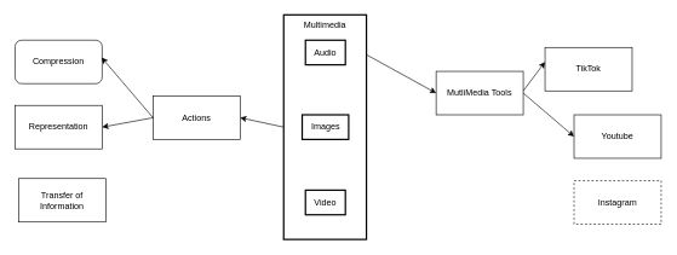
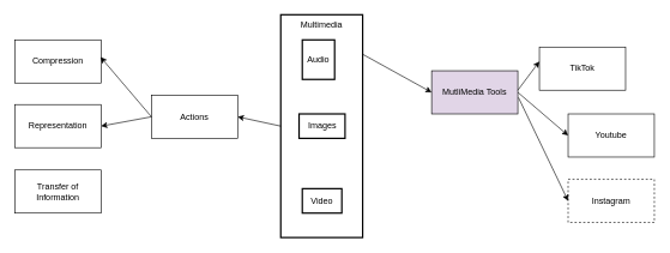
  <mxCell id="0" />
  <mxCell id="1" parent="0" />
  <mxCell id="2" value="Multimedia" style="whiteSpace=wrap;strokeWidth=2;verticalAlign=top;" parent="1" vertex="1"><mxGeometry y="20" width="114" height="310" as="geometry" x="390" /></mxCell>
- <mxCell id="3" value="Audio" style="whiteSpace=wrap;strokeWidth=2;" parent="1" vertex="1"><mxGeometry x="420" y="55" width="55" height="34" as="geometry" /></mxCell>
+ <mxCell id="3" value="Audio" style="whiteSpace=wrap;strokeWidth=2;" parent="1" vertex="1"><mxGeometry x="420" y="55" width="45" height="55" as="geometry" /></mxCell>
  <mxCell id="4" value="Video" style="whiteSpace=wrap;strokeWidth=2;" parent="1" vertex="1"><mxGeometry x="420" y="262" width="55" height="34" as="geometry" /></mxCell>
  <mxCell id="5" value="Images" style="whiteSpace=wrap;strokeWidth=2;" parent="1" vertex="1"><mxGeometry x="415.5" y="158" width="64" height="34" as="geometry" /></mxCell>
- <mxCell id="6" value="MutliMedia Tools" style="rounded=0;whiteSpace=wrap;html=1;" vertex="1" parent="1"><mxGeometry x="600" y="98" width="120" height="60" as="geometry" /></mxCell>
+ <mxCell id="6" value="MutliMedia Tools" style="rounded=0;whiteSpace=wrap;html=1;fillColor=#e1d5e7;" vertex="1" parent="1"><mxGeometry x="600" y="98" width="120" height="60" as="geometry" /></mxCell>
  <mxCell id="7" value="" style="endArrow=classic;html=1;rounded=0;entryX=0;entryY=0.5;entryDx=0;entryDy=0;" edge="1" parent="1" target="6"><mxGeometry width="50" height="50" relative="1" as="geometry"><mxPoint x="504" y="75" as="sourcePoint" /><mxPoint x="554" y="25" as="targetPoint" /></mxGeometry></mxCell>
  <mxCell id="8" value="Youtube" style="rounded=0;whiteSpace=wrap;html=1;" vertex="1" parent="1"><mxGeometry x="790" y="158" width="120" height="60" as="geometry" /></mxCell>
  <mxCell id="9" value="TikTok" style="rounded=0;whiteSpace=wrap;html=1;" vertex="1" parent="1"><mxGeometry x="750" y="65" width="120" height="60" as="geometry" /></mxCell>
  <mxCell id="10" value="Instagram" style="rounded=0;whiteSpace=wrap;html=1;dashed=1;" vertex="1" parent="1"><mxGeometry x="790" y="249" width="120" height="60" as="geometry" /></mxCell>
  <mxCell id="11" value="" style="endArrow=classic;html=1;rounded=0;entryX=0;entryY=0.333;entryDx=0;entryDy=0;entryPerimeter=0;" edge="1" parent="1" target="9"><mxGeometry width="50" height="50" relative="1" as="geometry"><mxPoint x="720" y="125" as="sourcePoint" /><mxPoint x="770" y="75" as="targetPoint" /></mxGeometry></mxCell>
  <mxCell id="12" value="" style="endArrow=classic;html=1;rounded=0;entryX=0;entryY=0.5;entryDx=0;entryDy=0;exitX=1;exitY=0.5;exitDx=0;exitDy=0;" edge="1" parent="1" source="6" target="8"><mxGeometry width="50" height="50" relative="1" as="geometry"><mxPoint x="750" y="235" as="sourcePoint" /><mxPoint x="800" y="185" as="targetPoint" /></mxGeometry></mxCell>
+ <mxCell id="13" value="" style="endArrow=classic;html=1;rounded=0;exitX=1.007;exitY=0.619;exitDx=0;exitDy=0;exitPerimeter=0;entryX=0;entryY=0.5;entryDx=0;entryDy=0;" edge="1" parent="1" source="6" target="10"><mxGeometry width="50" height="50" relative="1" as="geometry"><mxPoint x="750" y="235" as="sourcePoint" /><mxPoint x="800" y="185" as="targetPoint" /></mxGeometry></mxCell>
  <mxCell id="14" value="Actions" style="rounded=0;whiteSpace=wrap;html=1;" vertex="1" parent="1"><mxGeometry x="210" y="132" width="120" height="60" as="geometry" /></mxCell>
  <mxCell id="15" value="" style="endArrow=classic;html=1;rounded=0;entryX=1;entryY=0.5;entryDx=0;entryDy=0;" edge="1" parent="1" target="14"><mxGeometry width="50" height="50" relative="1" as="geometry"><mxPoint y="175" as="sourcePoint" x="390" /><mxPoint x="440" y="125" as="targetPoint" /></mxGeometry></mxCell>
- <mxCell id="16" value="Compression" style="whiteSpace=wrap;html=1;rounded=1;" vertex="1" parent="1"><mxGeometry x="20" y="55" width="120" height="60" as="geometry" /></mxCell>
+ <mxCell id="16" value="Compression" style="rounded=0;whiteSpace=wrap;html=1;" vertex="1" parent="1"><mxGeometry x="20" y="55" width="120" height="60" as="geometry" /></mxCell>
  <mxCell id="17" value="Representation" style="rounded=0;whiteSpace=wrap;html=1;" vertex="1" parent="1"><mxGeometry x="20" y="145" width="120" height="60" as="geometry" /></mxCell>
- <mxCell id="18" value="Transfer of Information" style="rounded=0;whiteSpace=wrap;html=1;" vertex="1" parent="1"><mxGeometry x="25" y="246" width="120" height="60" as="geometry" /></mxCell>
+ <mxCell id="18" value="Transfer of Information" style="rounded=0;whiteSpace=wrap;html=1;" vertex="1" parent="1"><mxGeometry x="20" y="236" width="120" height="60" as="geometry" /></mxCell>
  <mxCell id="19" value="" style="endArrow=classic;html=1;rounded=0;exitX=0;exitY=0.5;exitDx=0;exitDy=0;entryX=0.993;entryY=0.398;entryDx=0;entryDy=0;entryPerimeter=0;" edge="1" parent="1" source="14" target="16"><mxGeometry width="50" height="50" relative="1" as="geometry"><mxPoint x="280" y="268" as="sourcePoint" /><mxPoint x="330" y="218" as="targetPoint" /></mxGeometry></mxCell>
  <mxCell id="20" value="" style="endArrow=classic;html=1;rounded=0;exitX=0;exitY=0.5;exitDx=0;exitDy=0;entryX=1;entryY=0.5;entryDx=0;entryDy=0;" edge="1" parent="1" source="14" target="17"><mxGeometry width="50" height="50" relative="1" as="geometry"><mxPoint x="210" y="268" as="sourcePoint" /><mxPoint x="260" y="218" as="targetPoint" /></mxGeometry></mxCell>
